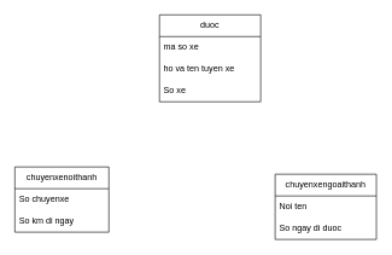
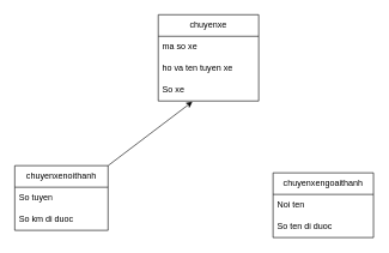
  <mxCell id="0" />
  <mxCell id="1" parent="0" />
  <mxCell id="2" value="&lt;font style=&quot;vertical-align: inherit;&quot;&gt;&lt;font style=&quot;vertical-align: inherit;&quot;&gt;chuyenxenoithanh&lt;/font&gt;&lt;/font&gt;" style="swimlane;fontStyle=0;childLayout=stackLayout;horizontal=1;startSize=30;horizontalStack=0;resizeParent=1;resizeParentMax=0;resizeLast=0;collapsible=1;marginBottom=0;whiteSpace=wrap;html=1;" vertex="1" parent="1"><mxGeometry x="20" y="230" width="130" height="90" as="geometry" /></mxCell>
- <mxCell id="3" value="&lt;font style=&quot;vertical-align: inherit;&quot;&gt;&lt;font style=&quot;vertical-align: inherit;&quot;&gt;So chuyenxe&lt;/font&gt;&lt;/font&gt;" style="text;strokeColor=none;fillColor=none;align=left;verticalAlign=middle;spacingLeft=4;spacingRight=4;overflow=hidden;points=[[0,0.5],[1,0.5]];portConstraint=eastwest;rotatable=0;whiteSpace=wrap;html=1;" vertex="1" parent="2"><mxGeometry y="30" width="130" height="30" as="geometry" /></mxCell>
- <mxCell id="4" value="&lt;font style=&quot;vertical-align: inherit;&quot;&gt;&lt;font style=&quot;vertical-align: inherit;&quot;&gt;So km di ngay&lt;/font&gt;&lt;/font&gt;" style="text;strokeColor=none;fillColor=none;align=left;verticalAlign=middle;spacingLeft=4;spacingRight=4;overflow=hidden;points=[[0,0.5],[1,0.5]];portConstraint=eastwest;rotatable=0;whiteSpace=wrap;html=1;" vertex="1" parent="2"><mxGeometry y="60" width="130" height="30" as="geometry" /></mxCell>
- <mxCell id="5" value="&lt;font style=&quot;vertical-align: inherit;&quot;&gt;&lt;font style=&quot;vertical-align: inherit;&quot;&gt;duoc&lt;/font&gt;&lt;/font&gt;" style="swimlane;fontStyle=0;childLayout=stackLayout;horizontal=1;startSize=30;horizontalStack=0;resizeParent=1;resizeParentMax=0;resizeLast=0;collapsible=1;marginBottom=0;whiteSpace=wrap;html=1;" vertex="1" parent="1"><mxGeometry x="220" y="20" width="140" height="120" as="geometry" /></mxCell>
+ <mxCell id="3" value="&lt;font style=&quot;vertical-align: inherit;&quot;&gt;&lt;font style=&quot;vertical-align: inherit;&quot;&gt;So tuyen&lt;/font&gt;&lt;/font&gt;" style="text;strokeColor=none;fillColor=none;align=left;verticalAlign=middle;spacingLeft=4;spacingRight=4;overflow=hidden;points=[[0,0.5],[1,0.5]];portConstraint=eastwest;rotatable=0;whiteSpace=wrap;html=1;" vertex="1" parent="2"><mxGeometry y="30" width="130" height="30" as="geometry" /></mxCell>
+ <mxCell id="4" value="&lt;font style=&quot;vertical-align: inherit;&quot;&gt;&lt;font style=&quot;vertical-align: inherit;&quot;&gt;So km di duoc&lt;/font&gt;&lt;/font&gt;" style="text;strokeColor=none;fillColor=none;align=left;verticalAlign=middle;spacingLeft=4;spacingRight=4;overflow=hidden;points=[[0,0.5],[1,0.5]];portConstraint=eastwest;rotatable=0;whiteSpace=wrap;html=1;" vertex="1" parent="2"><mxGeometry y="60" width="130" height="30" as="geometry" /></mxCell>
+ <mxCell id="5" value="&lt;font style=&quot;vertical-align: inherit;&quot;&gt;&lt;font style=&quot;vertical-align: inherit;&quot;&gt;chuyenxe&lt;/font&gt;&lt;/font&gt;" style="swimlane;fontStyle=0;childLayout=stackLayout;horizontal=1;startSize=30;horizontalStack=0;resizeParent=1;resizeParentMax=0;resizeLast=0;collapsible=1;marginBottom=0;whiteSpace=wrap;html=1;" vertex="1" parent="1"><mxGeometry x="220" y="20" width="140" height="120" as="geometry" /></mxCell>
  <mxCell id="6" value="&lt;font style=&quot;vertical-align: inherit;&quot;&gt;&lt;font style=&quot;vertical-align: inherit;&quot;&gt;ma so xe&lt;/font&gt;&lt;/font&gt;" style="text;strokeColor=none;fillColor=none;align=left;verticalAlign=middle;spacingLeft=4;spacingRight=4;overflow=hidden;points=[[0,0.5],[1,0.5]];portConstraint=eastwest;rotatable=0;whiteSpace=wrap;html=1;" vertex="1" parent="5"><mxGeometry y="30" width="140" height="30" as="geometry" /></mxCell>
  <mxCell id="7" value="&lt;font style=&quot;vertical-align: inherit;&quot;&gt;&lt;font style=&quot;vertical-align: inherit;&quot;&gt;ho va ten tuyen xe&lt;/font&gt;&lt;/font&gt;" style="text;strokeColor=none;fillColor=none;align=left;verticalAlign=middle;spacingLeft=4;spacingRight=4;overflow=hidden;points=[[0,0.5],[1,0.5]];portConstraint=eastwest;rotatable=0;whiteSpace=wrap;html=1;" vertex="1" parent="5"><mxGeometry y="60" width="140" height="30" as="geometry" /></mxCell>
  <mxCell id="8" value="&lt;font style=&quot;vertical-align: inherit;&quot;&gt;&lt;font style=&quot;vertical-align: inherit;&quot;&gt;So xe&lt;/font&gt;&lt;/font&gt;" style="text;align=left;verticalAlign=middle;spacingLeft=4;spacingRight=4;overflow=hidden;points=[[0,0.5],[1,0.5]];portConstraint=eastwest;rotatable=0;whiteSpace=wrap;html=1;" vertex="1" parent="5"><mxGeometry y="90" width="140" height="30" as="geometry" /></mxCell>
  <mxCell id="9" value="&lt;font style=&quot;vertical-align: inherit;&quot;&gt;&lt;font style=&quot;vertical-align: inherit;&quot;&gt;chuyenxengoaithanh&lt;/font&gt;&lt;/font&gt;" style="swimlane;fontStyle=0;childLayout=stackLayout;horizontal=1;startSize=30;horizontalStack=0;resizeParent=1;resizeParentMax=0;resizeLast=0;collapsible=1;marginBottom=0;whiteSpace=wrap;html=1;" vertex="1" parent="1"><mxGeometry x="380" y="240" width="140" height="90" as="geometry" /></mxCell>
  <mxCell id="10" value="&lt;font style=&quot;vertical-align: inherit;&quot;&gt;&lt;font style=&quot;vertical-align: inherit;&quot;&gt;Noi ten&lt;/font&gt;&lt;/font&gt;" style="text;strokeColor=none;fillColor=none;align=left;verticalAlign=middle;spacingLeft=4;spacingRight=4;overflow=hidden;points=[[0,0.5],[1,0.5]];portConstraint=eastwest;rotatable=0;whiteSpace=wrap;html=1;" vertex="1" parent="9"><mxGeometry y="30" width="140" height="30" as="geometry" /></mxCell>
- <mxCell id="11" value="&lt;font style=&quot;vertical-align: inherit;&quot;&gt;&lt;font style=&quot;vertical-align: inherit;&quot;&gt;So ngay di duoc&lt;/font&gt;&lt;/font&gt;" style="text;strokeColor=none;fillColor=none;align=left;verticalAlign=middle;spacingLeft=4;spacingRight=4;overflow=hidden;points=[[0,0.5],[1,0.5]];portConstraint=eastwest;rotatable=0;whiteSpace=wrap;html=1;" vertex="1" parent="9"><mxGeometry y="60" width="140" height="30" as="geometry" /></mxCell>
+ <mxCell id="11" value="&lt;font style=&quot;vertical-align: inherit;&quot;&gt;&lt;font style=&quot;vertical-align: inherit;&quot;&gt;So ten di duoc&lt;/font&gt;&lt;/font&gt;" style="text;strokeColor=none;fillColor=none;align=left;verticalAlign=middle;spacingLeft=4;spacingRight=4;overflow=hidden;points=[[0,0.5],[1,0.5]];portConstraint=eastwest;rotatable=0;whiteSpace=wrap;html=1;" vertex="1" parent="9"><mxGeometry y="60" width="140" height="30" as="geometry" /></mxCell>
+ <mxCell id="12" value="" style="endArrow=classic;html=1;rounded=0;entryX=0.34;entryY=1.033;entryDx=0;entryDy=0;entryPerimeter=0;exitX=1;exitY=0;exitDx=0;exitDy=0;" edge="1" parent="1" source="2" target="8"><mxGeometry width="50" height="50" relative="1" as="geometry"><mxPoint x="230" y="240" as="sourcePoint" /><mxPoint x="280" y="190" as="targetPoint" /></mxGeometry></mxCell>
